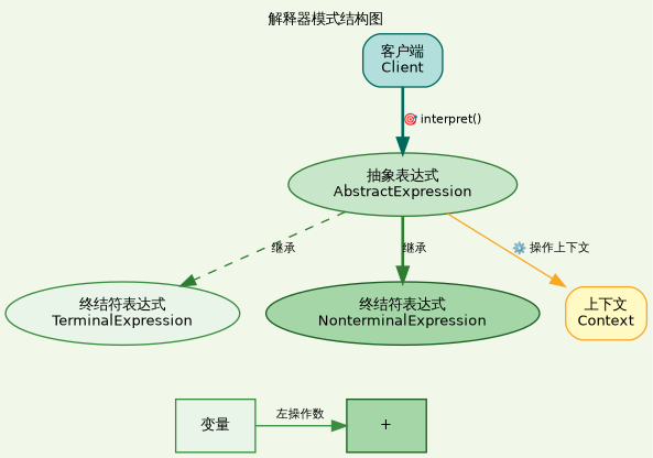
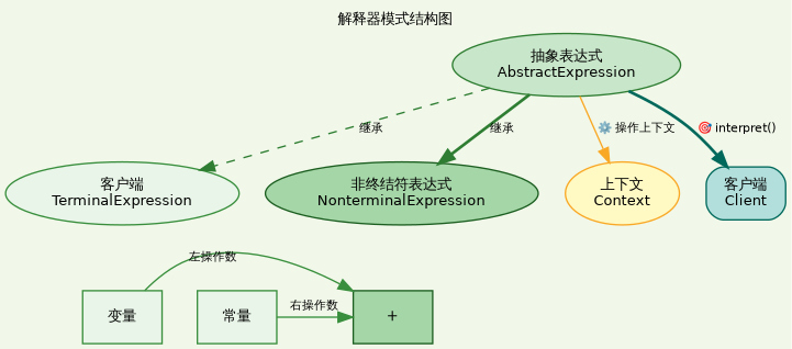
  digraph {
    bgcolor="#f1f8e9"
    fontname="DejaVu Sans"
    fontsize=10
    label="解释器模式结构图"
    labelloc=t
    rankdir=TB
    node [color="#388e3c" fillcolor="#e8f5e8" fontname="DejaVu Sans" fontsize=10 shape=box style="filled,rounded"]
    edge [fontname="DejaVu Sans" fontsize=8 style=invis]
    n1 [label="变量" style=filled]
    n2 [color="#1b5e20" fillcolor="#a5d6a7" label="+" style=filled]
+   n3 [label="常量" style=filled]
    n4 [color="#2e7d32" fillcolor="#c8e6c9" label="抽象表达式\nAbstractExpression" shape=""]
-   n5 [label="终结符表达式\nTerminalExpression" shape=""]
-   n6 [color="#1b5e20" fillcolor="#a5d6a7" label="终结符表达式\nNonterminalExpression" shape=""]
-   n7 [color="#f9a825" fillcolor="#fff9c4" label="上下文\nContext"]
+   n5 [label="客户端\nTerminalExpression" shape=""]
+   n6 [color="#1b5e20" fillcolor="#a5d6a7" label="非终结符表达式\nNonterminalExpression" shape=""]
+   n7 [color="#f9a825" fillcolor="#fff9c4" label="上下文\nContext" shape=ellipse]
    n8 [color="#00695c" fillcolor="#b2dfdb" label="客户端\nClient"]
    subgraph sub_1 {
      rank=same
      n1
      n2
+     n3
    }
    n1 -> n2 [color="#388e3c" label="左操作数" style=""]
+   n3 -> n2 [color="#388e3c" label="右操作数" style=""]
    n4 -> n5 [color="#2e7d32" label="继承" style=dashed]
    n4 -> n6 [color="#2e7d32" label="继承" style=bold]
    n4 -> n7 [color="#f9a825" label="⚙️ 操作上下文" style=solid]
    n5 -> n1
+   n5 -> n3
    n6 -> n2
-   n8 -> n4 [color="#00695c" label="🎯 interpret()" style=bold]
+   n4 -> n8 [color="#00695c" label="🎯 interpret()" style=bold]
  }
